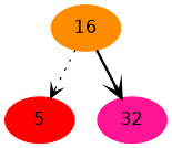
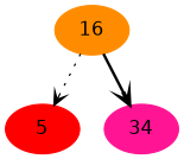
  digraph {
    fontname="DejaVu Sans"
    node [style=filled fontname="DejaVu Sans"]
    edge [arrowhead=vee fontname="DejaVu Sans"]
    5 [color=red]
    16 [color=darkorange]
-   32 [color=deeppink]
+   32 [color=deeppink label=34]
    16 -> 5 [style=dotted]
    16 -> 32 [style=bold]
  }
